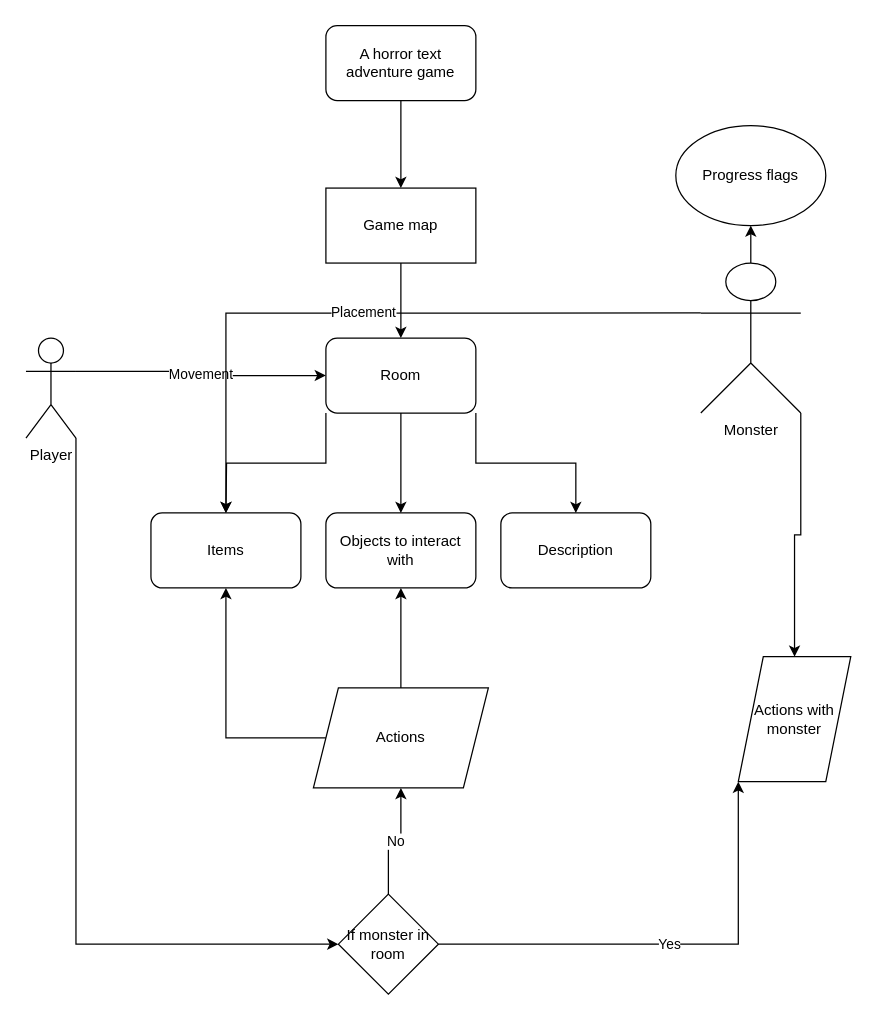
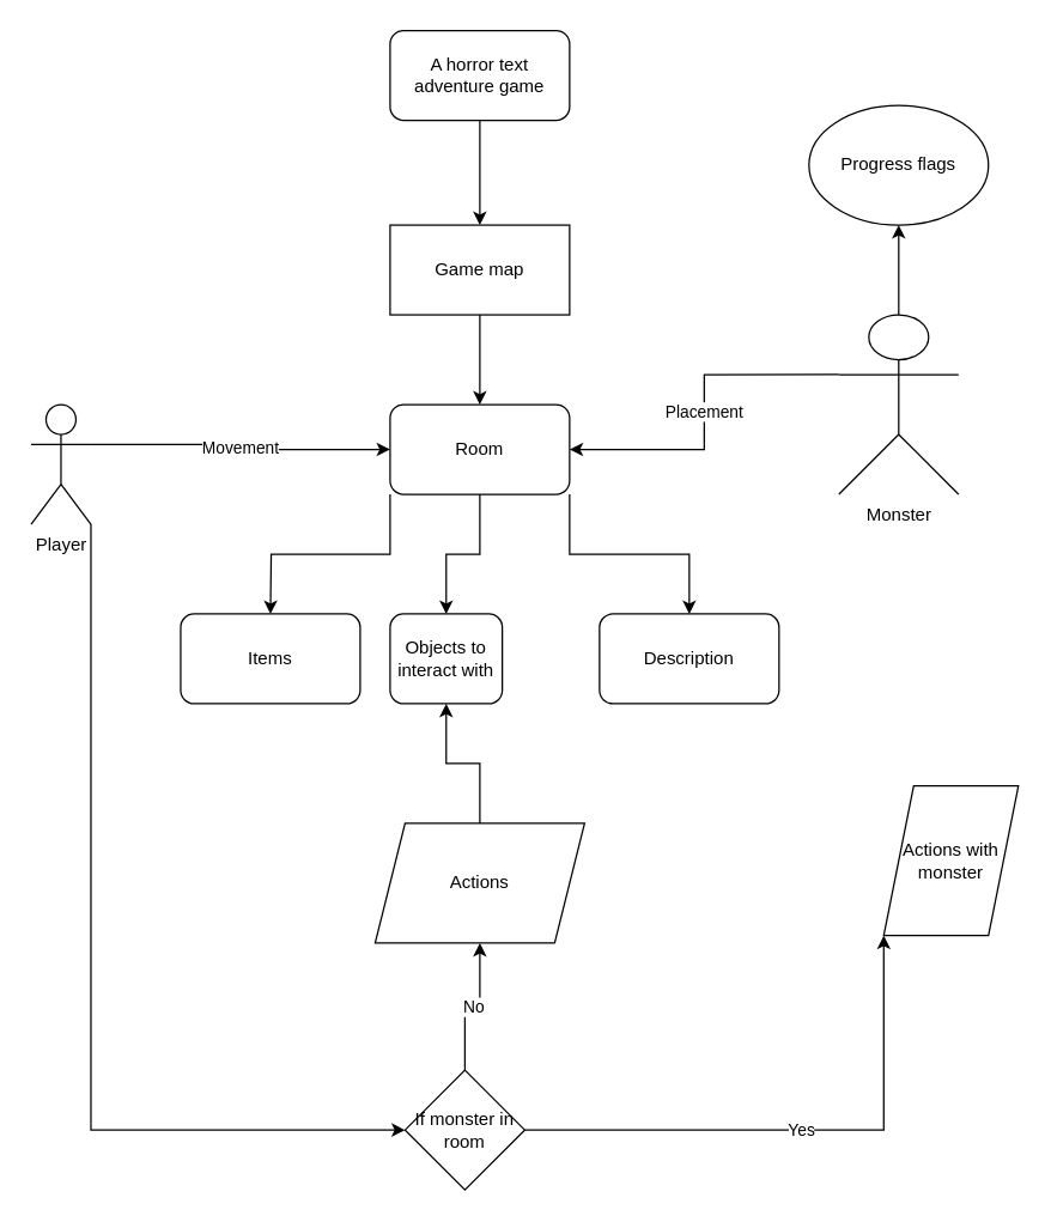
  <mxCell id="0" />
  <mxCell id="1" parent="0" />
  <mxCell id="2" style="edgeStyle=orthogonalEdgeStyle;rounded=0;orthogonalLoop=1;jettySize=auto;html=1;" edge="1" parent="1" source="3"><mxGeometry relative="1" as="geometry"><mxPoint x="320" y="150" as="targetPoint" /></mxGeometry></mxCell>
  <mxCell id="3" value="A horror text adventure game" style="rounded=1;whiteSpace=wrap;html=1;" vertex="1" parent="1"><mxGeometry x="260" y="20" width="120" height="60" as="geometry" /></mxCell>
  <mxCell id="4" style="edgeStyle=orthogonalEdgeStyle;rounded=0;orthogonalLoop=1;jettySize=auto;html=1;exitX=0.5;exitY=1;exitDx=0;exitDy=0;entryX=0.5;entryY=0;entryDx=0;entryDy=0;" edge="1" parent="1" source="5" target="9"><mxGeometry relative="1" as="geometry" /></mxCell>
  <mxCell id="5" value="Game map" style="rounded=0;whiteSpace=wrap;html=1;" vertex="1" parent="1"><mxGeometry x="260" y="150" width="120" height="60" as="geometry" /></mxCell>
  <mxCell id="6" style="edgeStyle=orthogonalEdgeStyle;rounded=0;orthogonalLoop=1;jettySize=auto;html=1;exitX=0;exitY=1;exitDx=0;exitDy=0;" edge="1" parent="1" source="9"><mxGeometry relative="1" as="geometry"><mxPoint x="180" y="410" as="targetPoint" /></mxGeometry></mxCell>
  <mxCell id="7" style="edgeStyle=orthogonalEdgeStyle;rounded=0;orthogonalLoop=1;jettySize=auto;html=1;exitX=0.5;exitY=1;exitDx=0;exitDy=0;" edge="1" parent="1" source="9" target="11"><mxGeometry relative="1" as="geometry" /></mxCell>
  <mxCell id="8" style="edgeStyle=orthogonalEdgeStyle;rounded=0;orthogonalLoop=1;jettySize=auto;html=1;exitX=1;exitY=1;exitDx=0;exitDy=0;entryX=0.5;entryY=0;entryDx=0;entryDy=0;" edge="1" parent="1" source="9" target="12"><mxGeometry relative="1" as="geometry" /></mxCell>
  <mxCell id="9" value="Room" style="rounded=1;whiteSpace=wrap;html=1;" vertex="1" parent="1"><mxGeometry x="260" y="270" width="120" height="60" as="geometry" /></mxCell>
  <mxCell id="10" value="Items" style="rounded=1;whiteSpace=wrap;html=1;" vertex="1" parent="1"><mxGeometry x="120" y="410" width="120" height="60" as="geometry" /></mxCell>
- <mxCell id="11" value="Objects to interact with" style="rounded=1;whiteSpace=wrap;html=1;" vertex="1" parent="1"><mxGeometry x="260" y="410" width="120" height="60" as="geometry" /></mxCell>
+ <mxCell id="11" value="Objects to interact with" style="rounded=1;whiteSpace=wrap;html=1;" vertex="1" parent="1"><mxGeometry x="260" y="410" width="75" height="60" as="geometry" /></mxCell>
  <mxCell id="12" value="Description" style="rounded=1;whiteSpace=wrap;html=1;" vertex="1" parent="1"><mxGeometry x="400" y="410" width="120" height="60" as="geometry" /></mxCell>
  <mxCell id="13" value="Movement" style="edgeStyle=orthogonalEdgeStyle;rounded=0;orthogonalLoop=1;jettySize=auto;html=1;exitX=1;exitY=0.333;exitDx=0;exitDy=0;exitPerimeter=0;entryX=0;entryY=0.5;entryDx=0;entryDy=0;" edge="1" parent="1" source="15" target="9"><mxGeometry relative="1" as="geometry" /></mxCell>
  <mxCell id="14" style="edgeStyle=orthogonalEdgeStyle;rounded=0;orthogonalLoop=1;jettySize=auto;html=1;exitX=1;exitY=1;exitDx=0;exitDy=0;exitPerimeter=0;entryX=0;entryY=0.5;entryDx=0;entryDy=0;" edge="1" parent="1" source="15" target="26"><mxGeometry relative="1" as="geometry" /></mxCell>
  <mxCell id="15" value="Player" style="shape=umlActor;verticalLabelPosition=bottom;verticalAlign=top;html=1;outlineConnect=0;" vertex="1" parent="1"><mxGeometry x="20" y="270" width="40" height="80" as="geometry" /></mxCell>
- <mxCell id="16" style="edgeStyle=orthogonalEdgeStyle;rounded=0;orthogonalLoop=1;jettySize=auto;html=1;entryX=0.5;entryY=1;entryDx=0;entryDy=0;" edge="1" parent="1" source="18" target="10"><mxGeometry relative="1" as="geometry" /></mxCell>
  <mxCell id="17" style="edgeStyle=orthogonalEdgeStyle;rounded=0;orthogonalLoop=1;jettySize=auto;html=1;entryX=0.5;entryY=1;entryDx=0;entryDy=0;" edge="1" parent="1" source="18" target="11"><mxGeometry relative="1" as="geometry" /></mxCell>
  <mxCell id="18" value="Actions" style="whiteSpace=wrap;html=1;shape=parallelogram;perimeter=parallelogramPerimeter;fixedSize=1;size=20;" vertex="1" parent="1"><mxGeometry x="250" y="550" width="140" height="80" as="geometry" /></mxCell>
- <mxCell id="19" value="Placement" style="edgeStyle=orthogonalEdgeStyle;rounded=0;orthogonalLoop=1;jettySize=auto;html=1;exitX=0;exitY=0.333;exitDx=0;exitDy=0;exitPerimeter=0;" edge="1" parent="1" source="22" target="10"><mxGeometry relative="1" as="geometry"><mxPoint x="410" y="280" as="targetPoint" /></mxGeometry></mxCell>
- <mxCell id="20" style="edgeStyle=orthogonalEdgeStyle;rounded=0;orthogonalLoop=1;jettySize=auto;html=1;exitX=1;exitY=1;exitDx=0;exitDy=0;exitPerimeter=0;" edge="1" parent="1" source="22" target="23"><mxGeometry relative="1" as="geometry" /></mxCell>
+ <mxCell id="19" value="Placement" style="edgeStyle=orthogonalEdgeStyle;rounded=0;orthogonalLoop=1;jettySize=auto;html=1;exitX=0;exitY=0.333;exitDx=0;exitDy=0;exitPerimeter=0;entryX=1;entryY=0.5;entryDx=0;entryDy=0;" edge="1" parent="1" source="22" target="9"><mxGeometry relative="1" as="geometry"><mxPoint x="410" y="280" as="targetPoint" /></mxGeometry></mxCell>
  <mxCell id="21" style="edgeStyle=orthogonalEdgeStyle;rounded=0;orthogonalLoop=1;jettySize=auto;html=1;exitX=0.5;exitY=0;exitDx=0;exitDy=0;exitPerimeter=0;entryX=0.5;entryY=1;entryDx=0;entryDy=0;" edge="1" parent="1" source="22" target="27"><mxGeometry relative="1" as="geometry" /></mxCell>
  <mxCell id="22" value="Monster" style="shape=umlActor;verticalLabelPosition=bottom;verticalAlign=top;html=1;outlineConnect=0;" vertex="1" parent="1"><mxGeometry x="560" y="210" width="80" height="120" as="geometry" /></mxCell>
  <mxCell id="23" value="Actions with monster" style="whiteSpace=wrap;html=1;shape=parallelogram;perimeter=parallelogramPerimeter;fixedSize=1;" vertex="1" parent="1"><mxGeometry x="590" y="525" width="90" height="100" as="geometry" /></mxCell>
  <mxCell id="24" value="Yes" style="edgeStyle=orthogonalEdgeStyle;rounded=0;orthogonalLoop=1;jettySize=auto;html=1;entryX=0;entryY=1;entryDx=0;entryDy=0;" edge="1" parent="1" source="26" target="23"><mxGeometry relative="1" as="geometry" /></mxCell>
  <mxCell id="25" value="No" style="edgeStyle=orthogonalEdgeStyle;rounded=0;orthogonalLoop=1;jettySize=auto;html=1;entryX=0.5;entryY=1;entryDx=0;entryDy=0;" edge="1" parent="1" source="26" target="18"><mxGeometry relative="1" as="geometry" /></mxCell>
  <mxCell id="26" value="If monster in room" style="rhombus;whiteSpace=wrap;html=1;" vertex="1" parent="1"><mxGeometry x="270" y="715" width="80" height="80" as="geometry" /></mxCell>
- <mxCell id="27" value="Progress flags" style="ellipse;whiteSpace=wrap;html=1;" vertex="1" parent="1"><mxGeometry x="540" y="100" width="120" height="80" as="geometry" /></mxCell>
+ <mxCell id="27" value="Progress flags" style="ellipse;whiteSpace=wrap;html=1;" vertex="1" parent="1"><mxGeometry x="540" y="70" width="120" height="80" as="geometry" /></mxCell>
